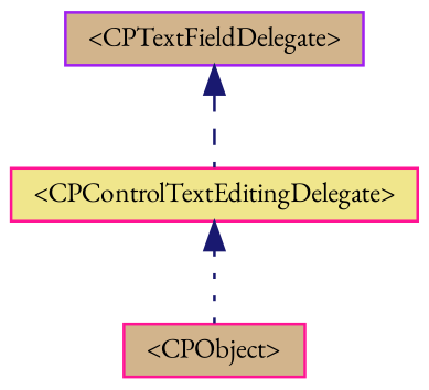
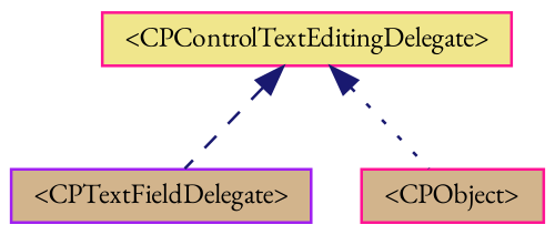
  digraph {
    fontname="EB Garamond"
    node [color=deeppink fillcolor=tan fontname="EB Garamond" fontsize=10 shape=record style=filled]
    edge [color=midnightblue dir=back fontname="EB Garamond" fontsize=10 labelfontname=Helvetica labelfontsize=10]
    n1 [color=purple fontcolor=black height=0.2 label="\<CPTextFieldDelegate\>" width=0.4]
    n2 [fillcolor=khaki height=0.2 label="\<CPControlTextEditingDelegate\>" width=0.4]
    n3 [height=0.2 label="\<CPObject\>" width=0.4]
-   n1 -> n2 [style=dashed]
+   n2 -> n1 [style=dashed]
    n2 -> n3 [style=dotted]
  }
